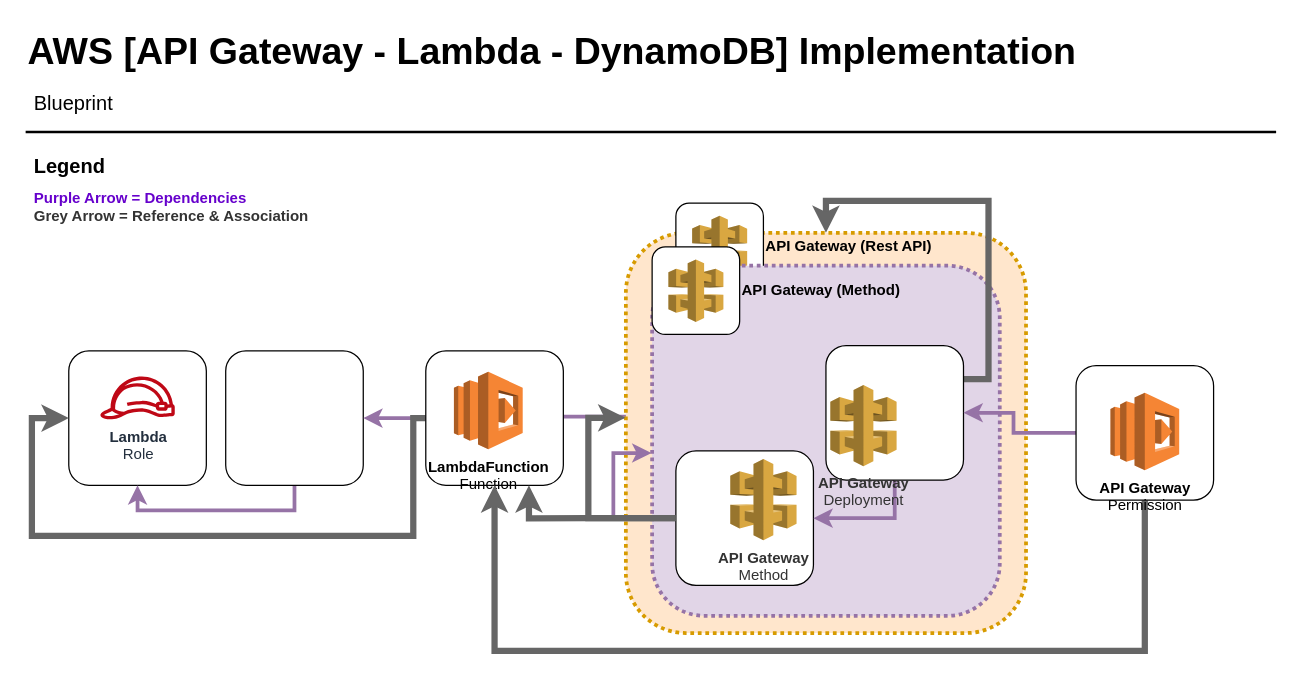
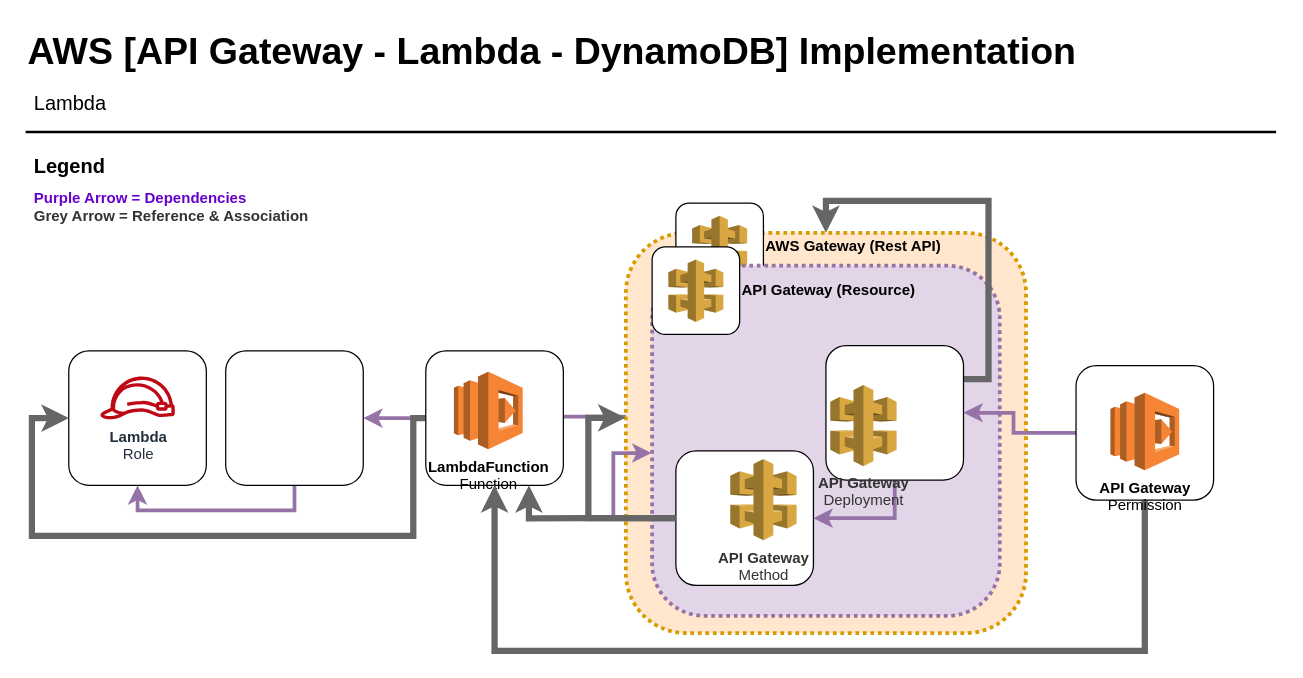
  <mxCell id="0" />
  <mxCell id="1" parent="0" />
  <mxCell id="2" value="AWS [API Gateway - Lambda - DynamoDB] Implementation" style="text;html=1;resizable=0;points=[];autosize=1;align=left;verticalAlign=top;spacingTop=-4;fontSize=30;fontStyle=1" parent="1" vertex="1"><mxGeometry x="20" y="20" width="860" height="40" as="geometry" /></mxCell>
- <mxCell id="3" value="Blueprint" style="text;html=1;resizable=0;points=[];autosize=1;align=left;verticalAlign=top;spacingTop=-4;fontSize=16;" parent="1" vertex="1"><mxGeometry x="24.5" y="70" width="90" height="30" as="geometry" /></mxCell>
+ <mxCell id="3" value="Lambda" style="text;html=1;resizable=0;points=[];autosize=1;align=left;verticalAlign=top;spacingTop=-4;fontSize=16;" parent="1" vertex="1"><mxGeometry x="24.5" y="70" width="90" height="30" as="geometry" /></mxCell>
  <mxCell id="4" value="Legend" style="text;html=1;resizable=0;points=[];autosize=1;align=left;verticalAlign=top;spacingTop=-4;fontSize=16;fontStyle=1" parent="1" vertex="1"><mxGeometry x="24.5" y="120" width="80" height="30" as="geometry" /></mxCell>
  <mxCell id="5" value="" style="line;strokeWidth=2;html=1;fontSize=14;" parent="1" vertex="1"><mxGeometry x="20" y="100" width="1000" height="10" as="geometry" /></mxCell>
  <mxCell id="6" value="" style="rounded=1;whiteSpace=wrap;html=1;" vertex="1" parent="1"><mxGeometry x="54.5" y="280" width="110" height="107.5" as="geometry" /></mxCell>
  <mxCell id="7" value="&lt;b&gt;Lambda&lt;/b&gt;&lt;br&gt;Role" style="sketch=0;outlineConnect=0;fontColor=#232F3E;gradientColor=none;fillColor=#BF0816;strokeColor=none;dashed=0;verticalLabelPosition=bottom;verticalAlign=top;align=center;html=1;fontSize=12;fontStyle=0;aspect=fixed;pointerEvents=1;shape=mxgraph.aws4.role;" vertex="1" parent="1"><mxGeometry x="79.14" y="300.5" width="60.72" height="34.25" as="geometry" /></mxCell>
  <mxCell id="8" style="edgeStyle=orthogonalEdgeStyle;rounded=0;orthogonalLoop=1;jettySize=auto;html=1;exitX=0.5;exitY=1;exitDx=0;exitDy=0;entryX=0.5;entryY=1;entryDx=0;entryDy=0;fontColor=#FF3333;fillColor=#e1d5e7;strokeColor=#9673a6;strokeWidth=3;" edge="1" parent="1" source="9" target="6"><mxGeometry relative="1" as="geometry" /></mxCell>
  <mxCell id="9" value="" style="rounded=1;whiteSpace=wrap;html=1;" vertex="1" parent="1"><mxGeometry x="180" y="280" width="110" height="107.5" as="geometry" /></mxCell>
  <mxCell id="10" value="&lt;b style=&quot;&quot;&gt;&lt;font color=&quot;#6600cc&quot;&gt;Purple Arrow = Dependencies&lt;/font&gt;&lt;br&gt;&lt;font color=&quot;#333333&quot;&gt;Grey Arrow = Reference &amp;amp; Association&lt;/font&gt;&lt;font color=&quot;#6600cc&quot;&gt;&amp;nbsp;&lt;/font&gt;&lt;br&gt;&lt;/b&gt;" style="text;html=1;align=left;verticalAlign=middle;resizable=0;points=[];autosize=1;strokeColor=none;fillColor=none;fontColor=#FF3333;" vertex="1" parent="1"><mxGeometry x="24.5" y="145" width="250" height="40" as="geometry" /></mxCell>
  <mxCell id="11" style="edgeStyle=orthogonalEdgeStyle;rounded=0;orthogonalLoop=1;jettySize=auto;html=1;exitX=0.006;exitY=0.459;exitDx=0;exitDy=0;entryX=1;entryY=0.5;entryDx=0;entryDy=0;fontColor=#000000;fillColor=#e1d5e7;strokeColor=#9673a6;strokeWidth=3;exitPerimeter=0;" edge="1" parent="1" source="15" target="9"><mxGeometry relative="1" as="geometry" /></mxCell>
  <mxCell id="12" style="edgeStyle=orthogonalEdgeStyle;rounded=0;orthogonalLoop=1;jettySize=auto;html=1;exitX=0;exitY=0.5;exitDx=0;exitDy=0;fontColor=#000000;entryX=0;entryY=0.5;entryDx=0;entryDy=0;strokeWidth=5;fillColor=#f5f5f5;strokeColor=#666666;" edge="1" parent="1" source="13" target="6"><mxGeometry relative="1" as="geometry"><mxPoint x="24.5" y="337.5" as="targetPoint" /><Array as="points"><mxPoint x="330" y="334" /><mxPoint x="330" y="428" /><mxPoint x="25" y="428" /><mxPoint x="25" y="334" /></Array></mxGeometry></mxCell>
  <mxCell id="13" value="" style="rounded=1;whiteSpace=wrap;html=1;" vertex="1" parent="1"><mxGeometry x="340" y="280" width="110" height="107.5" as="geometry" /></mxCell>
  <mxCell id="14" value="&lt;font color=&quot;#000000&quot;&gt;&lt;b&gt;LambdaFunction&lt;/b&gt;&lt;br&gt;Function&lt;br&gt;&lt;/font&gt;" style="outlineConnect=0;dashed=0;verticalLabelPosition=bottom;verticalAlign=top;align=center;html=1;shape=mxgraph.aws3.lambda;fillColor=#F58534;gradientColor=none;fontColor=#6600CC;" vertex="1" parent="1"><mxGeometry x="362.5" y="296.63" width="55" height="62" as="geometry" /></mxCell>
  <mxCell id="15" value="" style="rounded=1;whiteSpace=wrap;html=1;fillColor=#ffe6cc;strokeColor=#d79b00;dashed=1;strokeWidth=3;dashPattern=1 1;" vertex="1" parent="1"><mxGeometry x="500" y="185.63" width="320" height="320" as="geometry" /></mxCell>
  <mxCell id="16" value="" style="rounded=1;whiteSpace=wrap;html=1;" vertex="1" parent="1"><mxGeometry x="540" y="161.88" width="70" height="70" as="geometry" /></mxCell>
  <mxCell id="17" value="" style="outlineConnect=0;dashed=0;verticalLabelPosition=bottom;verticalAlign=top;align=center;html=1;shape=mxgraph.aws3.api_gateway;fillColor=#D9A741;gradientColor=none;dashPattern=1 1;fontColor=#000000;strokeColor=#D79B00;strokeWidth=3;" vertex="1" parent="1"><mxGeometry x="553" y="171.88" width="44" height="50" as="geometry" /></mxCell>
- <mxCell id="18" value="&lt;b&gt;API Gateway (Rest API)&lt;/b&gt;" style="text;html=1;align=left;verticalAlign=middle;resizable=0;points=[];autosize=1;strokeColor=none;fillColor=none;fontColor=#000000;" vertex="1" parent="1"><mxGeometry x="610" y="181.88" width="160" height="30" as="geometry" /></mxCell>
+ <mxCell id="18" value="&lt;b&gt;AWS Gateway (Rest API)&lt;/b&gt;" style="text;html=1;align=left;verticalAlign=middle;resizable=0;points=[];autosize=1;strokeColor=none;fillColor=none;fontColor=#000000;" vertex="1" parent="1"><mxGeometry x="610" y="181.88" width="160" height="30" as="geometry" /></mxCell>
  <mxCell id="19" value="" style="rounded=1;whiteSpace=wrap;html=1;fillColor=#e1d5e7;strokeColor=#9673a6;dashed=1;strokeWidth=3;dashPattern=1 1;" vertex="1" parent="1"><mxGeometry x="521" y="211.88" width="278" height="280" as="geometry" /></mxCell>
  <mxCell id="20" value="" style="rounded=1;whiteSpace=wrap;html=1;" vertex="1" parent="1"><mxGeometry x="521" y="196.88" width="70" height="70" as="geometry" /></mxCell>
  <mxCell id="21" value="" style="outlineConnect=0;dashed=0;verticalLabelPosition=bottom;verticalAlign=top;align=center;html=1;shape=mxgraph.aws3.api_gateway;fillColor=#D9A741;gradientColor=none;dashPattern=1 1;fontColor=#000000;strokeColor=#D79B00;strokeWidth=3;" vertex="1" parent="1"><mxGeometry x="534" y="206.88" width="44" height="50" as="geometry" /></mxCell>
- <mxCell id="22" value="&lt;b&gt;API Gateway (Method)&lt;/b&gt;" style="text;html=1;align=left;verticalAlign=middle;resizable=0;points=[];autosize=1;strokeColor=none;fillColor=none;fontColor=#000000;" vertex="1" parent="1"><mxGeometry x="591" y="216.88" width="160" height="30" as="geometry" /></mxCell>
+ <mxCell id="22" value="&lt;b&gt;API Gateway (Resource)&lt;/b&gt;" style="text;html=1;align=left;verticalAlign=middle;resizable=0;points=[];autosize=1;strokeColor=none;fillColor=none;fontColor=#000000;" vertex="1" parent="1"><mxGeometry x="591" y="216.88" width="160" height="30" as="geometry" /></mxCell>
  <mxCell id="23" style="edgeStyle=orthogonalEdgeStyle;rounded=0;orthogonalLoop=1;jettySize=auto;html=1;exitX=0;exitY=0.5;exitDx=0;exitDy=0;fontColor=#333333;strokeWidth=3;entryX=-0.002;entryY=0.535;entryDx=0;entryDy=0;entryPerimeter=0;fillColor=#e1d5e7;strokeColor=#9673a6;" edge="1" parent="1" source="25" target="19"><mxGeometry relative="1" as="geometry"><mxPoint x="480" y="360" as="targetPoint" /><Array as="points"><mxPoint x="490" y="414" /><mxPoint x="490" y="362" /><mxPoint x="520" y="362" /></Array></mxGeometry></mxCell>
  <mxCell id="24" style="edgeStyle=orthogonalEdgeStyle;rounded=0;orthogonalLoop=1;jettySize=auto;html=1;exitX=0;exitY=0.5;exitDx=0;exitDy=0;fontColor=#333333;strokeWidth=5;fillColor=#f5f5f5;strokeColor=#666666;entryX=0.75;entryY=1;entryDx=0;entryDy=0;" edge="1" parent="1" source="25" target="13"><mxGeometry relative="1" as="geometry"><mxPoint x="450" y="360" as="targetPoint" /><Array as="points"><mxPoint x="470" y="414" /><mxPoint x="423" y="414" /></Array></mxGeometry></mxCell>
  <mxCell id="25" value="" style="rounded=1;whiteSpace=wrap;html=1;" vertex="1" parent="1"><mxGeometry x="540" y="360" width="110" height="107.5" as="geometry" /></mxCell>
  <mxCell id="26" value="&lt;b&gt;API Gateway&lt;/b&gt;&lt;br&gt;Method" style="outlineConnect=0;dashed=0;verticalLabelPosition=bottom;verticalAlign=top;align=center;html=1;shape=mxgraph.aws3.api_gateway;fillColor=#D9A741;gradientColor=none;dashPattern=1 1;fontColor=#333333;strokeColor=#D79B00;strokeWidth=3;" vertex="1" parent="1"><mxGeometry x="583.5" y="366.5" width="53" height="65" as="geometry" /></mxCell>
  <mxCell id="27" style="edgeStyle=orthogonalEdgeStyle;rounded=0;orthogonalLoop=1;jettySize=auto;html=1;exitX=0.5;exitY=1;exitDx=0;exitDy=0;entryX=1;entryY=0.5;entryDx=0;entryDy=0;fontColor=#333333;strokeWidth=3;fillColor=#e1d5e7;strokeColor=#9673a6;" edge="1" parent="1" source="29" target="25"><mxGeometry relative="1" as="geometry" /></mxCell>
  <mxCell id="28" style="edgeStyle=orthogonalEdgeStyle;rounded=0;orthogonalLoop=1;jettySize=auto;html=1;exitX=1;exitY=0.25;exitDx=0;exitDy=0;fontColor=#333333;strokeWidth=5;fillColor=#f5f5f5;strokeColor=#666666;" edge="1" parent="1" source="29" target="15"><mxGeometry relative="1" as="geometry"><Array as="points"><mxPoint x="790" y="303" /><mxPoint x="790" y="160" /><mxPoint x="660" y="160" /></Array></mxGeometry></mxCell>
  <mxCell id="29" value="" style="rounded=1;whiteSpace=wrap;html=1;" vertex="1" parent="1"><mxGeometry x="660" y="275.76" width="110" height="107.5" as="geometry" /></mxCell>
  <mxCell id="30" value="&lt;b&gt;API Gateway&lt;/b&gt;&lt;br&gt;Deployment" style="outlineConnect=0;dashed=0;verticalLabelPosition=bottom;verticalAlign=top;align=center;html=1;shape=mxgraph.aws3.api_gateway;fillColor=#D9A741;gradientColor=none;dashPattern=1 1;fontColor=#333333;strokeColor=#D79B00;strokeWidth=3;" vertex="1" parent="1"><mxGeometry x="663.5" y="307.26" width="53" height="65" as="geometry" /></mxCell>
  <mxCell id="31" style="edgeStyle=orthogonalEdgeStyle;rounded=0;orthogonalLoop=1;jettySize=auto;html=1;exitX=0;exitY=0.5;exitDx=0;exitDy=0;entryX=1;entryY=0.5;entryDx=0;entryDy=0;fontColor=#333333;strokeWidth=3;fillColor=#e1d5e7;strokeColor=#9673a6;" edge="1" parent="1" source="33" target="29"><mxGeometry relative="1" as="geometry"><Array as="points"><mxPoint x="810" y="346" /><mxPoint x="810" y="330" /></Array></mxGeometry></mxCell>
  <mxCell id="32" style="edgeStyle=orthogonalEdgeStyle;rounded=0;orthogonalLoop=1;jettySize=auto;html=1;exitX=0.5;exitY=1;exitDx=0;exitDy=0;entryX=0.5;entryY=1;entryDx=0;entryDy=0;fontColor=#333333;strokeWidth=5;fillColor=#f5f5f5;strokeColor=#666666;" edge="1" parent="1" source="33" target="13"><mxGeometry relative="1" as="geometry"><Array as="points"><mxPoint x="915" y="520" /><mxPoint x="395" y="520" /></Array></mxGeometry></mxCell>
  <mxCell id="33" value="" style="rounded=1;whiteSpace=wrap;html=1;" vertex="1" parent="1"><mxGeometry x="860" y="291.88" width="110" height="107.5" as="geometry" /></mxCell>
  <mxCell id="34" value="&lt;font color=&quot;#000000&quot;&gt;&lt;b&gt;API Gateway&lt;/b&gt;&lt;br&gt;Permission&lt;br&gt;&lt;/font&gt;" style="outlineConnect=0;dashed=0;verticalLabelPosition=bottom;verticalAlign=top;align=center;html=1;shape=mxgraph.aws3.lambda;fillColor=#F58534;gradientColor=none;fontColor=#6600CC;" vertex="1" parent="1"><mxGeometry x="887.5" y="313.51" width="55" height="62" as="geometry" /></mxCell>
  <mxCell id="35" style="edgeStyle=orthogonalEdgeStyle;rounded=0;orthogonalLoop=1;jettySize=auto;html=1;exitX=0;exitY=0.5;exitDx=0;exitDy=0;fontColor=#333333;strokeWidth=5;entryX=-0.001;entryY=0.462;entryDx=0;entryDy=0;entryPerimeter=0;fillColor=#f5f5f5;strokeColor=#666666;" edge="1" parent="1" target="15"><mxGeometry relative="1" as="geometry"><mxPoint x="450" y="340.005" as="targetPoint" /><mxPoint x="540" y="413.77" as="sourcePoint" /><Array as="points"><mxPoint x="470" y="414" /><mxPoint x="470" y="333" /><mxPoint x="500" y="333" /></Array></mxGeometry></mxCell>
